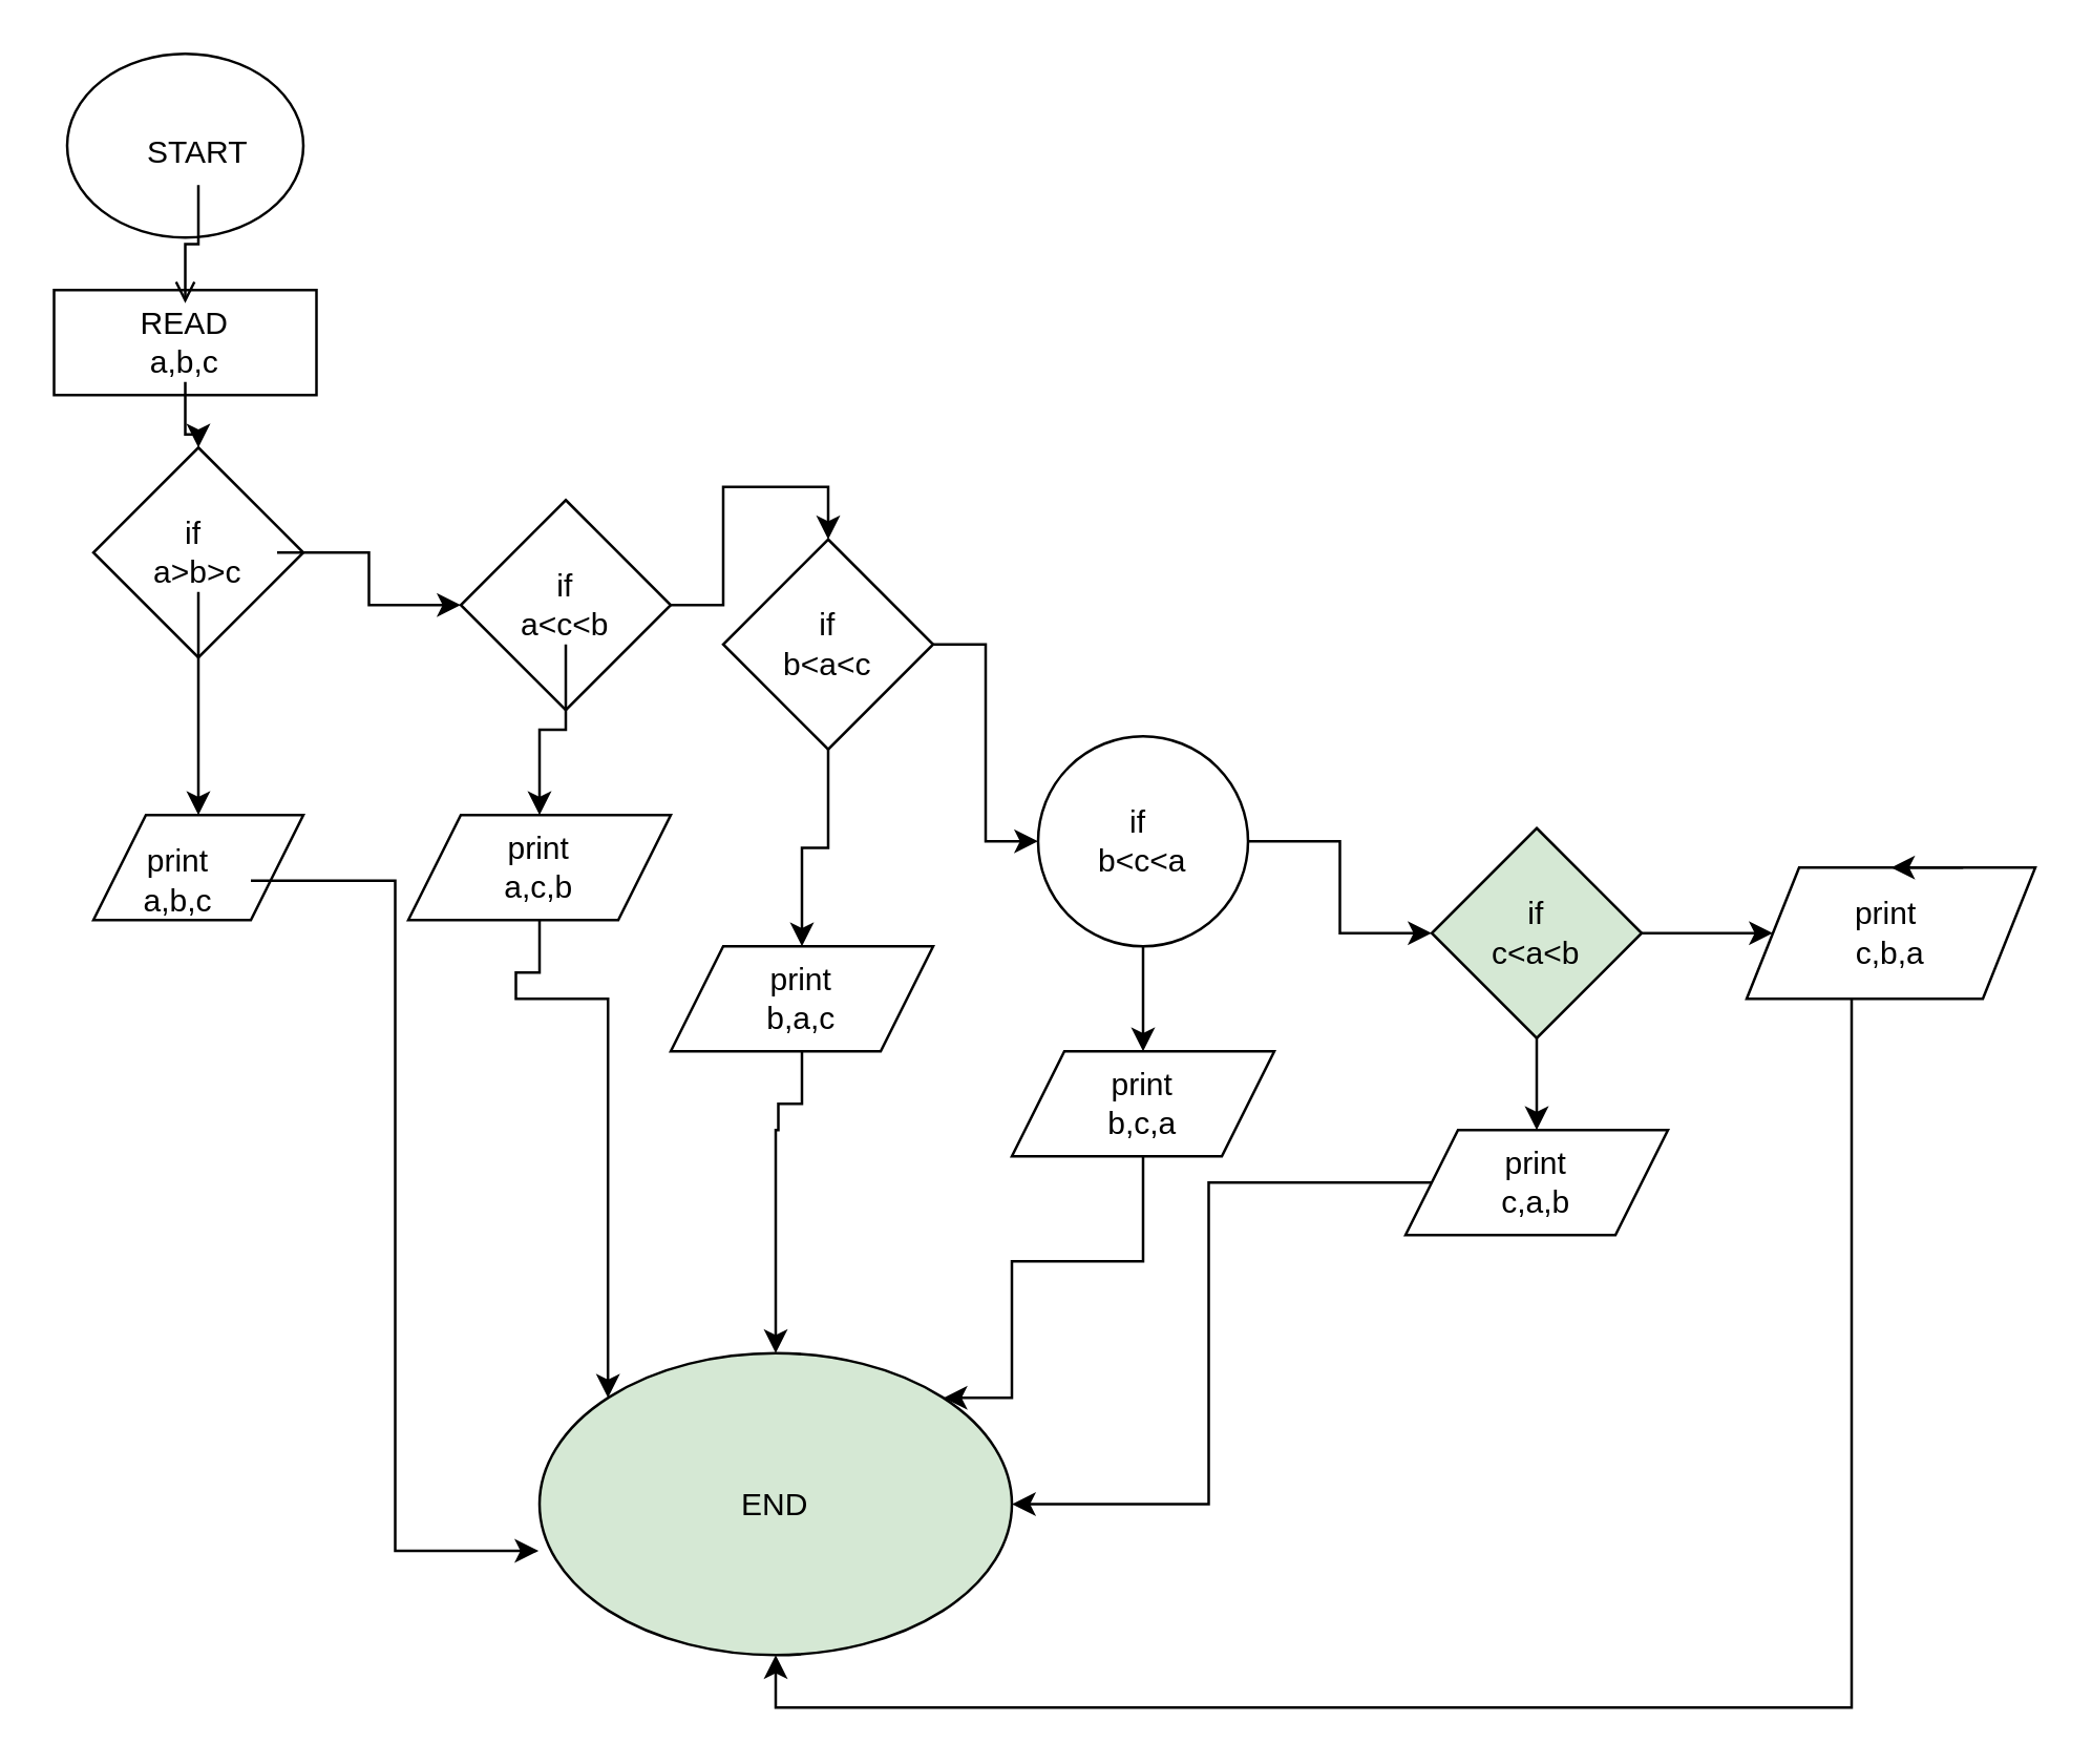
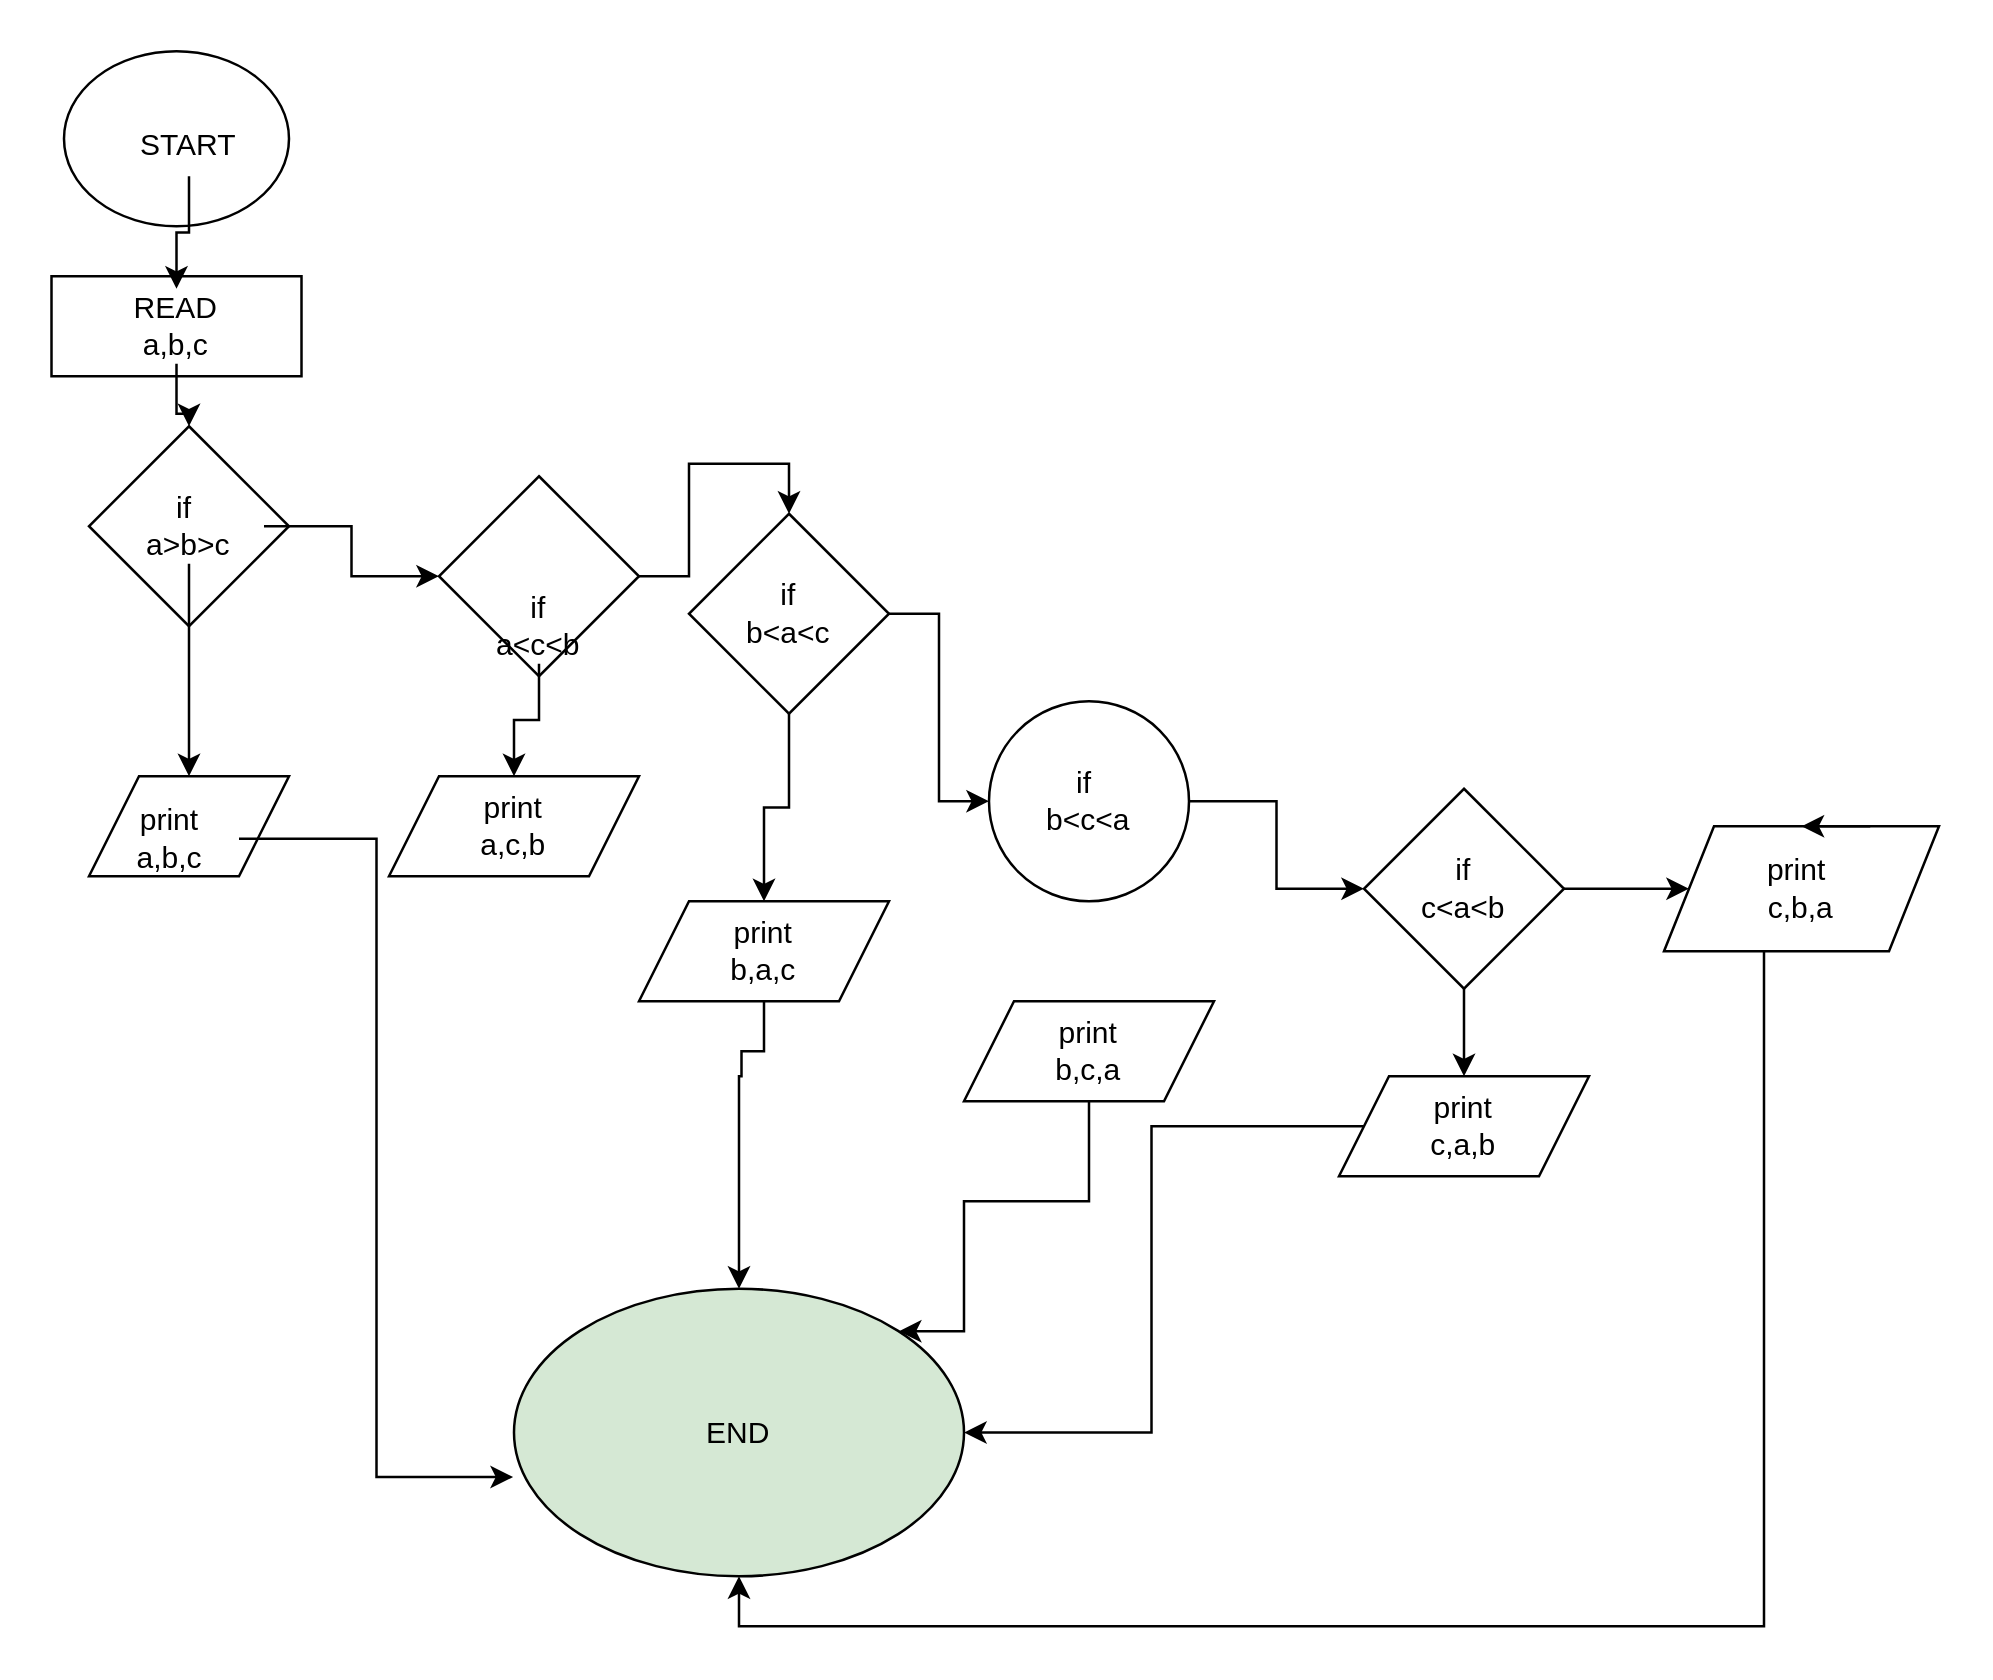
  <mxCell id="0" />
  <mxCell id="1" parent="0" />
  <mxCell id="2" value="" style="ellipse;whiteSpace=wrap;html=1;" vertex="1" parent="1"><mxGeometry x="25" y="20" width="90" height="70" as="geometry" /></mxCell>
  <mxCell id="3" value="" style="rounded=0;whiteSpace=wrap;html=1;" vertex="1" parent="1"><mxGeometry x="20" y="110" width="100" height="40" as="geometry" /></mxCell>
  <mxCell id="4" value="" style="rhombus;whiteSpace=wrap;html=1;" vertex="1" parent="1"><mxGeometry x="35" y="170" width="80" height="80" as="geometry" /></mxCell>
- <mxCell id="5" value="" style="edgeStyle=orthogonalEdgeStyle;rounded=0;orthogonalLoop=1;jettySize=auto;html=1;endArrow=open;" edge="1" parent="1" source="6" target="8"><mxGeometry relative="1" as="geometry" /></mxCell>
+ <mxCell id="5" value="" style="edgeStyle=orthogonalEdgeStyle;rounded=0;orthogonalLoop=1;jettySize=auto;html=1;" edge="1" parent="1" source="6" target="8"><mxGeometry relative="1" as="geometry" /></mxCell>
  <mxCell id="6" value="START" style="text;html=1;strokeColor=none;fillColor=none;align=center;verticalAlign=middle;whiteSpace=wrap;rounded=0;" vertex="1" parent="1"><mxGeometry x="55" y="45" width="40" height="25" as="geometry" /></mxCell>
  <mxCell id="7" value="" style="edgeStyle=orthogonalEdgeStyle;rounded=0;orthogonalLoop=1;jettySize=auto;html=1;" edge="1" parent="1" source="8" target="4"><mxGeometry relative="1" as="geometry" /></mxCell>
  <mxCell id="8" value="READ a,b,c" style="text;html=1;strokeColor=none;fillColor=none;align=center;verticalAlign=middle;whiteSpace=wrap;rounded=0;" vertex="1" parent="1"><mxGeometry x="40" y="115" width="60" height="30" as="geometry" /></mxCell>
  <mxCell id="9" value="" style="edgeStyle=orthogonalEdgeStyle;rounded=0;orthogonalLoop=1;jettySize=auto;html=1;" edge="1" parent="1" source="11" target="12"><mxGeometry relative="1" as="geometry" /></mxCell>
  <mxCell id="10" value="" style="edgeStyle=orthogonalEdgeStyle;rounded=0;orthogonalLoop=1;jettySize=auto;html=1;" edge="1" parent="1" source="11" target="16"><mxGeometry relative="1" as="geometry" /></mxCell>
  <mxCell id="11" value="if&amp;nbsp;&lt;br&gt;a&amp;gt;b&amp;gt;c&lt;br&gt;&lt;span id=&quot;docs-internal-guid-500e0879-7fff-b8a8-8a22-9ab5bf044d62&quot;&gt;&lt;/span&gt;" style="text;html=1;strokeColor=none;fillColor=none;align=center;verticalAlign=middle;whiteSpace=wrap;rounded=0;" vertex="1" parent="1"><mxGeometry x="45" y="195" width="60" height="30" as="geometry" /></mxCell>
  <mxCell id="12" value="" style="shape=parallelogram;perimeter=parallelogramPerimeter;whiteSpace=wrap;html=1;fixedSize=1;" vertex="1" parent="1"><mxGeometry x="35" y="310" width="80" height="40" as="geometry" /></mxCell>
  <mxCell id="13" style="edgeStyle=orthogonalEdgeStyle;rounded=0;orthogonalLoop=1;jettySize=auto;html=1;entryX=-0.002;entryY=0.655;entryDx=0;entryDy=0;entryPerimeter=0;" edge="1" parent="1" source="14" target="38"><mxGeometry relative="1" as="geometry" /></mxCell>
  <mxCell id="14" value="print&lt;br&gt;a,b,c" style="text;html=1;strokeColor=none;fillColor=none;align=center;verticalAlign=middle;whiteSpace=wrap;rounded=0;" vertex="1" parent="1"><mxGeometry x="40" y="320" width="55" height="30" as="geometry" /></mxCell>
  <mxCell id="15" style="edgeStyle=orthogonalEdgeStyle;rounded=0;orthogonalLoop=1;jettySize=auto;html=1;entryX=0.5;entryY=0;entryDx=0;entryDy=0;" edge="1" parent="1" source="16" target="23"><mxGeometry relative="1" as="geometry" /></mxCell>
  <mxCell id="16" value="" style="rhombus;whiteSpace=wrap;html=1;" vertex="1" parent="1"><mxGeometry x="175" y="190" width="80" height="80" as="geometry" /></mxCell>
  <mxCell id="17" value="" style="edgeStyle=orthogonalEdgeStyle;rounded=0;orthogonalLoop=1;jettySize=auto;html=1;" edge="1" parent="1" source="18" target="20"><mxGeometry relative="1" as="geometry" /></mxCell>
- <mxCell id="18" value="if&lt;br&gt;a&amp;lt;c&amp;lt;b&lt;br&gt;&lt;span id=&quot;docs-internal-guid-8ae573e3-7fff-df7b-9166-f6ecc83a6579&quot;&gt;&lt;/span&gt;" style="text;html=1;strokeColor=none;fillColor=none;align=center;verticalAlign=middle;whiteSpace=wrap;rounded=0;" vertex="1" parent="1"><mxGeometry x="185" y="215" width="60" height="30" as="geometry" /></mxCell>
- <mxCell id="19" style="edgeStyle=orthogonalEdgeStyle;rounded=0;orthogonalLoop=1;jettySize=auto;html=1;entryX=0;entryY=0;entryDx=0;entryDy=0;" edge="1" parent="1" source="20" target="38"><mxGeometry relative="1" as="geometry"><mxPoint x="195" y="380" as="targetPoint" /><Array as="points"><mxPoint x="205" y="370" /><mxPoint x="196" y="370" /><mxPoint x="196" y="380" /><mxPoint x="231" y="380" /></Array></mxGeometry></mxCell>
+ <mxCell id="18" value="if&lt;br&gt;a&amp;lt;c&amp;lt;b&lt;br&gt;&lt;span id=&quot;docs-internal-guid-8ae573e3-7fff-df7b-9166-f6ecc83a6579&quot;&gt;&lt;/span&gt;" style="text;html=1;strokeColor=none;fillColor=none;align=center;verticalAlign=middle;whiteSpace=wrap;rounded=0;" vertex="1" parent="1"><mxGeometry x="185" y="235" width="60" height="30" as="geometry" /></mxCell>
  <mxCell id="20" value="print&lt;br&gt;a,c,b" style="shape=parallelogram;perimeter=parallelogramPerimeter;whiteSpace=wrap;html=1;fixedSize=1;" vertex="1" parent="1"><mxGeometry x="155" y="310" width="100" height="40" as="geometry" /></mxCell>
  <mxCell id="21" value="" style="edgeStyle=orthogonalEdgeStyle;rounded=0;orthogonalLoop=1;jettySize=auto;html=1;" edge="1" parent="1" source="23" target="25"><mxGeometry relative="1" as="geometry" /></mxCell>
  <mxCell id="22" value="" style="edgeStyle=orthogonalEdgeStyle;rounded=0;orthogonalLoop=1;jettySize=auto;html=1;" edge="1" parent="1" source="23" target="28"><mxGeometry relative="1" as="geometry" /></mxCell>
  <mxCell id="23" value="if&lt;br&gt;b&amp;lt;a&amp;lt;c" style="rhombus;whiteSpace=wrap;html=1;" vertex="1" parent="1"><mxGeometry x="275" y="205" width="80" height="80" as="geometry" /></mxCell>
  <mxCell id="24" style="edgeStyle=orthogonalEdgeStyle;rounded=0;orthogonalLoop=1;jettySize=auto;html=1;entryX=0.5;entryY=0;entryDx=0;entryDy=0;" edge="1" parent="1" source="25" target="38"><mxGeometry relative="1" as="geometry"><mxPoint x="295" y="430" as="targetPoint" /><Array as="points"><mxPoint x="305" y="420" /><mxPoint x="296" y="420" /><mxPoint x="296" y="430" /></Array></mxGeometry></mxCell>
  <mxCell id="25" value="print&lt;br&gt;b,a,c" style="shape=parallelogram;perimeter=parallelogramPerimeter;whiteSpace=wrap;html=1;fixedSize=1;" vertex="1" parent="1"><mxGeometry x="255" y="360" width="100" height="40" as="geometry" /></mxCell>
- <mxCell id="26" value="" style="edgeStyle=orthogonalEdgeStyle;rounded=0;orthogonalLoop=1;jettySize=auto;html=1;" edge="1" parent="1" source="28" target="30"><mxGeometry relative="1" as="geometry" /></mxCell>
  <mxCell id="27" value="" style="edgeStyle=orthogonalEdgeStyle;rounded=0;orthogonalLoop=1;jettySize=auto;html=1;" edge="1" parent="1" source="28" target="33"><mxGeometry relative="1" as="geometry" /></mxCell>
  <mxCell id="28" value="if&amp;nbsp;&lt;br&gt;b&amp;lt;c&amp;lt;a" style="ellipse;whiteSpace=wrap;html=1;" vertex="1" parent="1"><mxGeometry x="395" y="280" width="80" height="80" as="geometry" /></mxCell>
  <mxCell id="29" style="edgeStyle=orthogonalEdgeStyle;rounded=0;orthogonalLoop=1;jettySize=auto;html=1;entryX=1;entryY=0;entryDx=0;entryDy=0;" edge="1" parent="1" source="30" target="38"><mxGeometry relative="1" as="geometry"><mxPoint x="426.75" y="460" as="targetPoint" /><Array as="points"><mxPoint x="435" y="480" /><mxPoint x="385" y="480" /><mxPoint x="385" y="532" /></Array></mxGeometry></mxCell>
  <mxCell id="30" value="print&lt;br&gt;b,c,a" style="shape=parallelogram;perimeter=parallelogramPerimeter;whiteSpace=wrap;html=1;fixedSize=1;" vertex="1" parent="1"><mxGeometry x="385" y="400" width="100" height="40" as="geometry" /></mxCell>
  <mxCell id="31" value="" style="edgeStyle=orthogonalEdgeStyle;rounded=0;orthogonalLoop=1;jettySize=auto;html=1;" edge="1" parent="1" source="33" target="35"><mxGeometry relative="1" as="geometry" /></mxCell>
  <mxCell id="32" value="" style="edgeStyle=orthogonalEdgeStyle;rounded=0;orthogonalLoop=1;jettySize=auto;html=1;" edge="1" parent="1" source="33" target="37"><mxGeometry relative="1" as="geometry" /></mxCell>
- <mxCell id="33" value="if&lt;br&gt;c&amp;lt;a&amp;lt;b" style="rhombus;whiteSpace=wrap;html=1;fillColor=#d5e8d4;" vertex="1" parent="1"><mxGeometry x="545" y="315" width="80" height="80" as="geometry" /></mxCell>
+ <mxCell id="33" value="if&lt;br&gt;c&amp;lt;a&amp;lt;b" style="rhombus;whiteSpace=wrap;html=1;" vertex="1" parent="1"><mxGeometry x="545" y="315" width="80" height="80" as="geometry" /></mxCell>
  <mxCell id="34" style="edgeStyle=orthogonalEdgeStyle;rounded=0;orthogonalLoop=1;jettySize=auto;html=1;entryX=1;entryY=0.5;entryDx=0;entryDy=0;" edge="1" parent="1" source="35" target="38"><mxGeometry relative="1" as="geometry" /></mxCell>
  <mxCell id="35" value="print&lt;br&gt;c,a,b" style="shape=parallelogram;perimeter=parallelogramPerimeter;whiteSpace=wrap;html=1;fixedSize=1;" vertex="1" parent="1"><mxGeometry x="535" y="430" width="100" height="40" as="geometry" /></mxCell>
  <mxCell id="36" style="edgeStyle=orthogonalEdgeStyle;rounded=0;orthogonalLoop=1;jettySize=auto;html=1;entryX=0.5;entryY=1;entryDx=0;entryDy=0;" edge="1" parent="1" source="37" target="38"><mxGeometry relative="1" as="geometry"><Array as="points"><mxPoint x="705" y="650" /><mxPoint x="295" y="650" /></Array></mxGeometry></mxCell>
  <mxCell id="37" value="print&amp;nbsp;&lt;br&gt;c,b,a" style="shape=parallelogram;perimeter=parallelogramPerimeter;whiteSpace=wrap;html=1;fixedSize=1;" vertex="1" parent="1"><mxGeometry x="665" y="330" width="110" height="50" as="geometry" /></mxCell>
  <mxCell id="38" value="END" style="ellipse;whiteSpace=wrap;html=1;fillColor=#d5e8d4;" vertex="1" parent="1"><mxGeometry x="205" y="515" width="180" height="115" as="geometry" /></mxCell>
  <mxCell id="39" style="edgeStyle=orthogonalEdgeStyle;rounded=0;orthogonalLoop=1;jettySize=auto;html=1;exitX=0.75;exitY=0;exitDx=0;exitDy=0;entryX=0.5;entryY=0;entryDx=0;entryDy=0;" edge="1" parent="1" source="37" target="37"><mxGeometry relative="1" as="geometry" /></mxCell>
